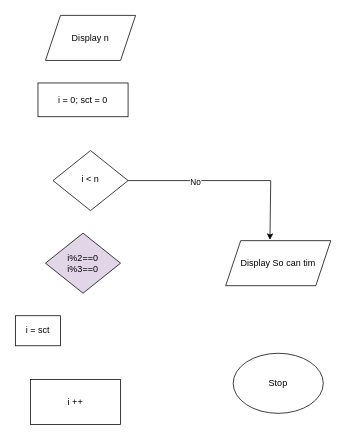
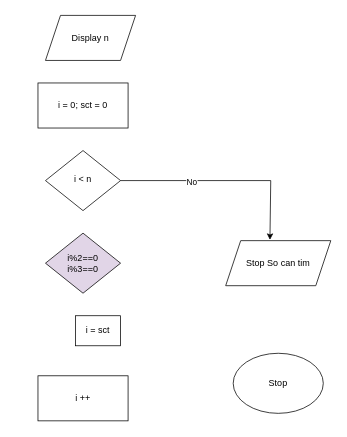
  <mxCell id="0" />
  <mxCell id="1" parent="0" />
- <mxCell id="2" value="i &amp;lt; n" style="rhombus;whiteSpace=wrap;html=1;shadow=0;fontFamily=Helvetica;fontSize=12;align=center;strokeWidth=1;spacing=6;spacingTop=-4;" parent="1" vertex="1"><mxGeometry x="70" y="200" width="100" height="80" as="geometry" /></mxCell>
+ <mxCell id="2" value="i &amp;lt; n" style="rhombus;whiteSpace=wrap;html=1;shadow=0;fontFamily=Helvetica;fontSize=12;align=center;strokeWidth=1;spacing=6;spacingTop=-4;" parent="1" vertex="1"><mxGeometry x="60" y="200" width="100" height="80" as="geometry" /></mxCell>
  <mxCell id="3" value="Display n" style="shape=parallelogram;perimeter=parallelogramPerimeter;whiteSpace=wrap;html=1;fixedSize=1;" vertex="1" parent="1"><mxGeometry x="60" y="20" width="120" height="60" as="geometry" /></mxCell>
- <mxCell id="4" value="i = 0; sct = 0" style="rounded=0;whiteSpace=wrap;html=1;" vertex="1" parent="1"><mxGeometry x="50" y="110" width="120" height="45" as="geometry" /></mxCell>
+ <mxCell id="4" value="i = 0; sct = 0" style="rounded=0;whiteSpace=wrap;html=1;" vertex="1" parent="1"><mxGeometry x="50" y="110" width="120" height="60" as="geometry" /></mxCell>
  <mxCell id="5" value="i%2==0&lt;br&gt;i%3==0" style="rhombus;whiteSpace=wrap;html=1;fillColor=#e1d5e7;" vertex="1" parent="1"><mxGeometry x="60" y="310" width="100" height="80" as="geometry" /></mxCell>
- <mxCell id="6" value="i = sct" style="rounded=0;whiteSpace=wrap;html=1;" vertex="1" parent="1"><mxGeometry x="20" y="420" width="60" height="40" as="geometry" /></mxCell>
- <mxCell id="7" value="i ++" style="rounded=0;whiteSpace=wrap;html=1;" vertex="1" parent="1"><mxGeometry x="40" y="505" width="120" height="60" as="geometry" /></mxCell>
- <mxCell id="8" value="Display So can tim" style="shape=parallelogram;perimeter=parallelogramPerimeter;whiteSpace=wrap;html=1;fixedSize=1;" vertex="1" parent="1"><mxGeometry x="300" y="320" width="140" height="60" as="geometry" /></mxCell>
+ <mxCell id="6" value="i = sct" style="rounded=0;whiteSpace=wrap;html=1;" vertex="1" parent="1"><mxGeometry x="100" y="420" width="60" height="40" as="geometry" /></mxCell>
+ <mxCell id="7" value="i ++" style="rounded=0;whiteSpace=wrap;html=1;" vertex="1" parent="1"><mxGeometry x="50" y="500" width="120" height="60" as="geometry" /></mxCell>
+ <mxCell id="8" value="Stop So can tim" style="shape=parallelogram;perimeter=parallelogramPerimeter;whiteSpace=wrap;html=1;fixedSize=1;" vertex="1" parent="1"><mxGeometry x="300" y="320" width="140" height="60" as="geometry" /></mxCell>
  <mxCell id="9" value="Stop" style="ellipse;whiteSpace=wrap;html=1;" vertex="1" parent="1"><mxGeometry x="310" y="470" width="120" height="80" as="geometry" /></mxCell>
  <mxCell id="10" value="" style="endArrow=none;html=1;rounded=0;exitX=1;exitY=0.5;exitDx=0;exitDy=0;" edge="1" parent="1" source="2"><mxGeometry width="50" height="50" relative="1" as="geometry"><mxPoint x="260" y="450" as="sourcePoint" /><mxPoint x="360" y="240" as="targetPoint" /></mxGeometry></mxCell>
  <mxCell id="11" value="No" style="edgeLabel;html=1;align=center;verticalAlign=middle;resizable=0;points=[];" vertex="1" connectable="0" parent="10"><mxGeometry x="-0.06" y="-1" relative="1" as="geometry"><mxPoint as="offset" /></mxGeometry></mxCell>
  <mxCell id="12" value="" style="endArrow=classic;html=1;rounded=0;entryX=0.421;entryY=-0.017;entryDx=0;entryDy=0;entryPerimeter=0;" edge="1" parent="1" target="8"><mxGeometry width="50" height="50" relative="1" as="geometry"><mxPoint x="360" y="240" as="sourcePoint" /><mxPoint x="310" y="400" as="targetPoint" /></mxGeometry></mxCell>
